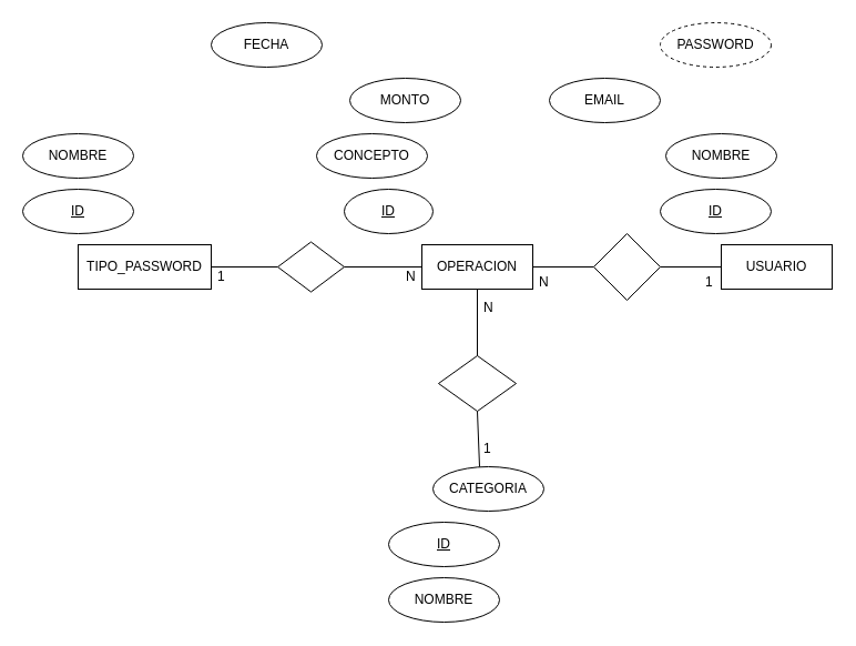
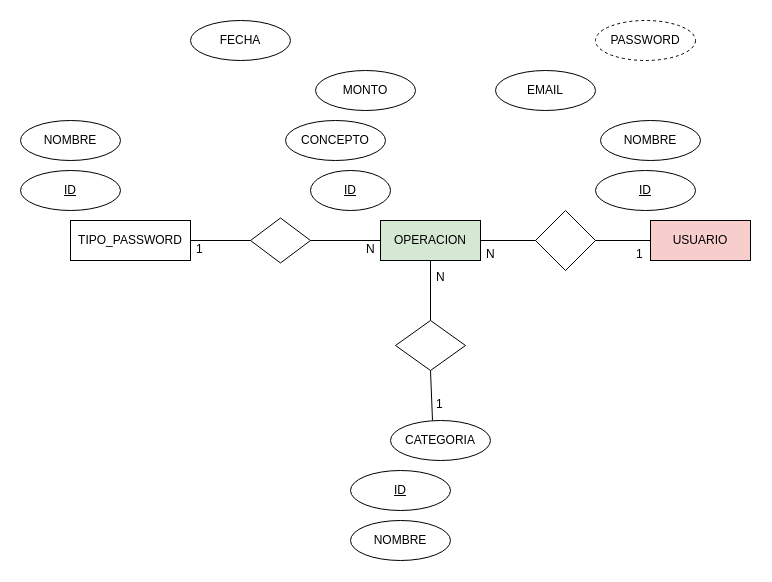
  <mxCell id="0" />
  <mxCell id="1" parent="0" />
- <mxCell id="2" value="OPERACION" style="whiteSpace=wrap;html=1;align=center;" vertex="1" parent="1"><mxGeometry x="380" y="220" width="100" height="40" as="geometry" /></mxCell>
+ <mxCell id="2" value="OPERACION" style="whiteSpace=wrap;html=1;align=center;fillColor=#d5e8d4;" vertex="1" parent="1"><mxGeometry x="380" y="220" width="100" height="40" as="geometry" /></mxCell>
  <mxCell id="3" value="ID" style="ellipse;whiteSpace=wrap;html=1;align=center;fontStyle=4;" vertex="1" parent="1"><mxGeometry x="310" y="170" width="80" height="40" as="geometry" /></mxCell>
  <mxCell id="4" value="CONCEPTO" style="ellipse;whiteSpace=wrap;html=1;align=center;" vertex="1" parent="1"><mxGeometry x="285" y="120" width="100" height="40" as="geometry" /></mxCell>
  <mxCell id="5" value="MONTO" style="ellipse;whiteSpace=wrap;html=1;align=center;" vertex="1" parent="1"><mxGeometry x="315" y="70" width="100" height="40" as="geometry" /></mxCell>
  <mxCell id="6" value="FECHA" style="ellipse;whiteSpace=wrap;html=1;align=center;" vertex="1" parent="1"><mxGeometry x="190" y="20" width="100" height="40" as="geometry" /></mxCell>
  <mxCell id="7" value="TIPO_PASSWORD" style="whiteSpace=wrap;html=1;align=center;" vertex="1" parent="1"><mxGeometry x="70" y="220" width="120" height="40" as="geometry" /></mxCell>
  <mxCell id="8" value="ID" style="ellipse;whiteSpace=wrap;html=1;align=center;fontStyle=4;" vertex="1" parent="1"><mxGeometry x="20" y="170" width="100" height="40" as="geometry" /></mxCell>
  <mxCell id="9" value="NOMBRE" style="ellipse;whiteSpace=wrap;html=1;align=center;" vertex="1" parent="1"><mxGeometry x="20" y="120" width="100" height="40" as="geometry" /></mxCell>
  <mxCell id="10" value="" style="shape=rhombus;perimeter=rhombusPerimeter;whiteSpace=wrap;html=1;align=center;" vertex="1" parent="1"><mxGeometry x="250" y="217.5" width="60" height="45" as="geometry" /></mxCell>
  <mxCell id="11" value="" style="endArrow=none;html=1;rounded=0;entryX=0;entryY=0.5;entryDx=0;entryDy=0;exitX=1;exitY=0.5;exitDx=0;exitDy=0;" edge="1" parent="1" source="10" target="2"><mxGeometry relative="1" as="geometry"><mxPoint x="200" y="290" as="sourcePoint" /><mxPoint x="360" y="290" as="targetPoint" /></mxGeometry></mxCell>
  <mxCell id="12" value="" style="endArrow=none;html=1;rounded=0;entryX=0;entryY=0.5;entryDx=0;entryDy=0;exitX=1;exitY=0.5;exitDx=0;exitDy=0;" edge="1" parent="1" source="7" target="10"><mxGeometry relative="1" as="geometry"><mxPoint x="370" y="250" as="sourcePoint" /><mxPoint x="460" y="250" as="targetPoint" /></mxGeometry></mxCell>
  <mxCell id="13" value="N" style="text;strokeColor=none;fillColor=none;spacingLeft=4;spacingRight=4;overflow=hidden;rotatable=0;points=[[0,0.5],[1,0.5]];portConstraint=eastwest;fontSize=12;" vertex="1" parent="1"><mxGeometry x="360" y="235" width="40" height="30" as="geometry" /></mxCell>
  <mxCell id="14" value="1" style="text;strokeColor=none;fillColor=none;spacingLeft=4;spacingRight=4;overflow=hidden;rotatable=0;points=[[0,0.5],[1,0.5]];portConstraint=eastwest;fontSize=12;" vertex="1" parent="1"><mxGeometry x="190" y="235" width="40" height="30" as="geometry" /></mxCell>
- <mxCell id="15" value="USUARIO" style="whiteSpace=wrap;html=1;align=center;" vertex="1" parent="1"><mxGeometry x="650" y="220" width="100" height="40" as="geometry" /></mxCell>
+ <mxCell id="15" value="USUARIO" style="whiteSpace=wrap;html=1;align=center;fillColor=#f8cecc;" vertex="1" parent="1"><mxGeometry x="650" y="220" width="100" height="40" as="geometry" /></mxCell>
  <mxCell id="16" value="ID" style="ellipse;whiteSpace=wrap;html=1;align=center;fontStyle=4;" vertex="1" parent="1"><mxGeometry x="595" y="170" width="100" height="40" as="geometry" /></mxCell>
  <mxCell id="17" value="EMAIL" style="ellipse;whiteSpace=wrap;html=1;align=center;" vertex="1" parent="1"><mxGeometry x="495" y="70" width="100" height="40" as="geometry" /></mxCell>
  <mxCell id="18" value="PASSWORD" style="ellipse;whiteSpace=wrap;html=1;align=center;dashed=1;" vertex="1" parent="1"><mxGeometry x="595" y="20" width="100" height="40" as="geometry" /></mxCell>
  <mxCell id="19" value="NOMBRE" style="ellipse;whiteSpace=wrap;html=1;align=center;" vertex="1" parent="1"><mxGeometry x="600" y="120" width="100" height="40" as="geometry" /></mxCell>
  <mxCell id="20" value="" style="shape=rhombus;perimeter=rhombusPerimeter;whiteSpace=wrap;html=1;align=center;" vertex="1" parent="1"><mxGeometry x="535" y="210" width="60" height="60" as="geometry" /></mxCell>
  <mxCell id="21" value="" style="endArrow=none;html=1;rounded=0;entryX=0;entryY=0.5;entryDx=0;entryDy=0;exitX=1;exitY=0.5;exitDx=0;exitDy=0;" edge="1" parent="1" source="20" target="15"><mxGeometry relative="1" as="geometry"><mxPoint x="380" y="290" as="sourcePoint" /><mxPoint x="540" y="290" as="targetPoint" /></mxGeometry></mxCell>
  <mxCell id="22" value="" style="endArrow=none;html=1;rounded=0;entryX=0;entryY=0.5;entryDx=0;entryDy=0;exitX=1;exitY=0.5;exitDx=0;exitDy=0;" edge="1" parent="1" source="2" target="20"><mxGeometry relative="1" as="geometry"><mxPoint x="380" y="290" as="sourcePoint" /><mxPoint x="540" y="290" as="targetPoint" /></mxGeometry></mxCell>
  <mxCell id="23" value="N" style="text;strokeColor=none;fillColor=none;spacingLeft=4;spacingRight=4;overflow=hidden;rotatable=0;points=[[0,0.5],[1,0.5]];portConstraint=eastwest;fontSize=12;" vertex="1" parent="1"><mxGeometry x="480" y="240" width="40" height="30" as="geometry" /></mxCell>
  <mxCell id="24" value="1" style="text;strokeColor=none;fillColor=none;spacingLeft=4;spacingRight=4;overflow=hidden;rotatable=0;points=[[0,0.5],[1,0.5]];portConstraint=eastwest;fontSize=12;" vertex="1" parent="1"><mxGeometry x="630" y="240" width="40" height="30" as="geometry" /></mxCell>
  <mxCell id="25" value="CATEGORIA" style="ellipse;whiteSpace=wrap;html=1;align=center;" vertex="1" parent="1"><mxGeometry x="390" y="420" width="100" height="40" as="geometry" /></mxCell>
  <mxCell id="26" value="ID" style="ellipse;whiteSpace=wrap;html=1;align=center;fontStyle=4;" vertex="1" parent="1"><mxGeometry x="350" y="470" width="100" height="40" as="geometry" /></mxCell>
  <mxCell id="27" value="NOMBRE" style="ellipse;whiteSpace=wrap;html=1;align=center;" vertex="1" parent="1"><mxGeometry x="350" y="520" width="100" height="40" as="geometry" /></mxCell>
  <mxCell id="28" value="" style="shape=rhombus;perimeter=rhombusPerimeter;whiteSpace=wrap;html=1;align=center;" vertex="1" parent="1"><mxGeometry x="395" y="320" width="70" height="50" as="geometry" /></mxCell>
  <mxCell id="29" value="" style="endArrow=none;html=1;rounded=0;entryX=0.5;entryY=1;entryDx=0;entryDy=0;exitX=0.5;exitY=0;exitDx=0;exitDy=0;" edge="1" parent="1" source="28" target="2"><mxGeometry relative="1" as="geometry"><mxPoint x="260" y="390" as="sourcePoint" /><mxPoint x="420" y="390" as="targetPoint" /></mxGeometry></mxCell>
  <mxCell id="30" value="" style="endArrow=none;html=1;rounded=0;entryX=0.5;entryY=1;entryDx=0;entryDy=0;exitX=0.42;exitY=0;exitDx=0;exitDy=0;exitPerimeter=0;" edge="1" parent="1" source="25" target="28"><mxGeometry relative="1" as="geometry"><mxPoint x="260" y="390" as="sourcePoint" /><mxPoint x="420" y="390" as="targetPoint" /></mxGeometry></mxCell>
  <mxCell id="31" value="N" style="text;strokeColor=none;fillColor=none;spacingLeft=4;spacingRight=4;overflow=hidden;rotatable=0;points=[[0,0.5],[1,0.5]];portConstraint=eastwest;fontSize=12;" vertex="1" parent="1"><mxGeometry x="430" y="262.5" width="40" height="30" as="geometry" /></mxCell>
  <mxCell id="32" value="1" style="text;strokeColor=none;fillColor=none;spacingLeft=4;spacingRight=4;overflow=hidden;rotatable=0;points=[[0,0.5],[1,0.5]];portConstraint=eastwest;fontSize=12;" vertex="1" parent="1"><mxGeometry x="430" y="390" width="40" height="30" as="geometry" /></mxCell>
